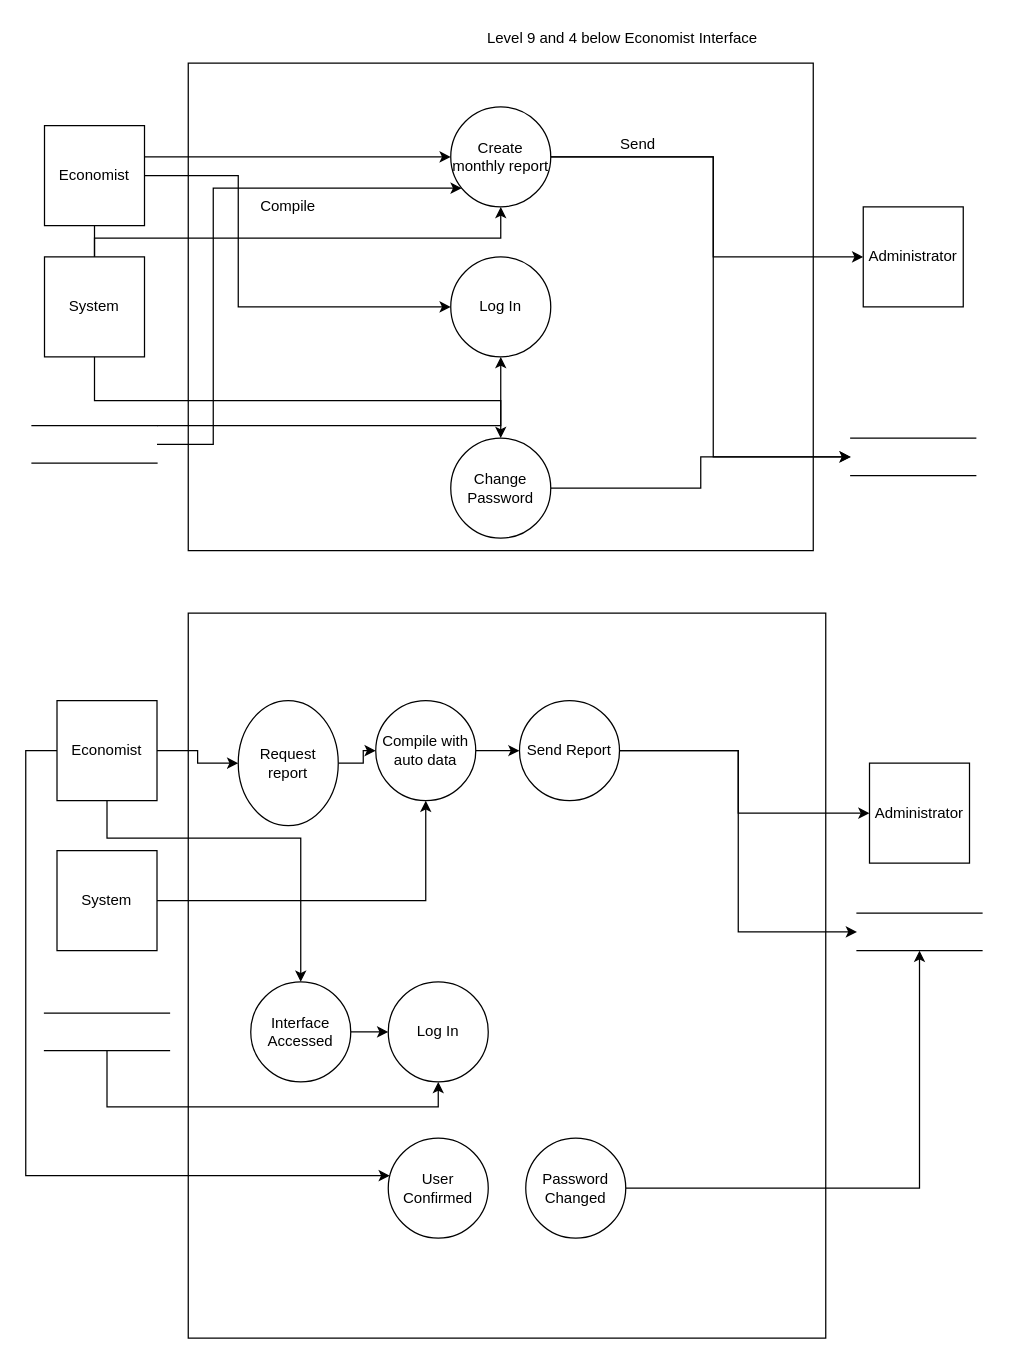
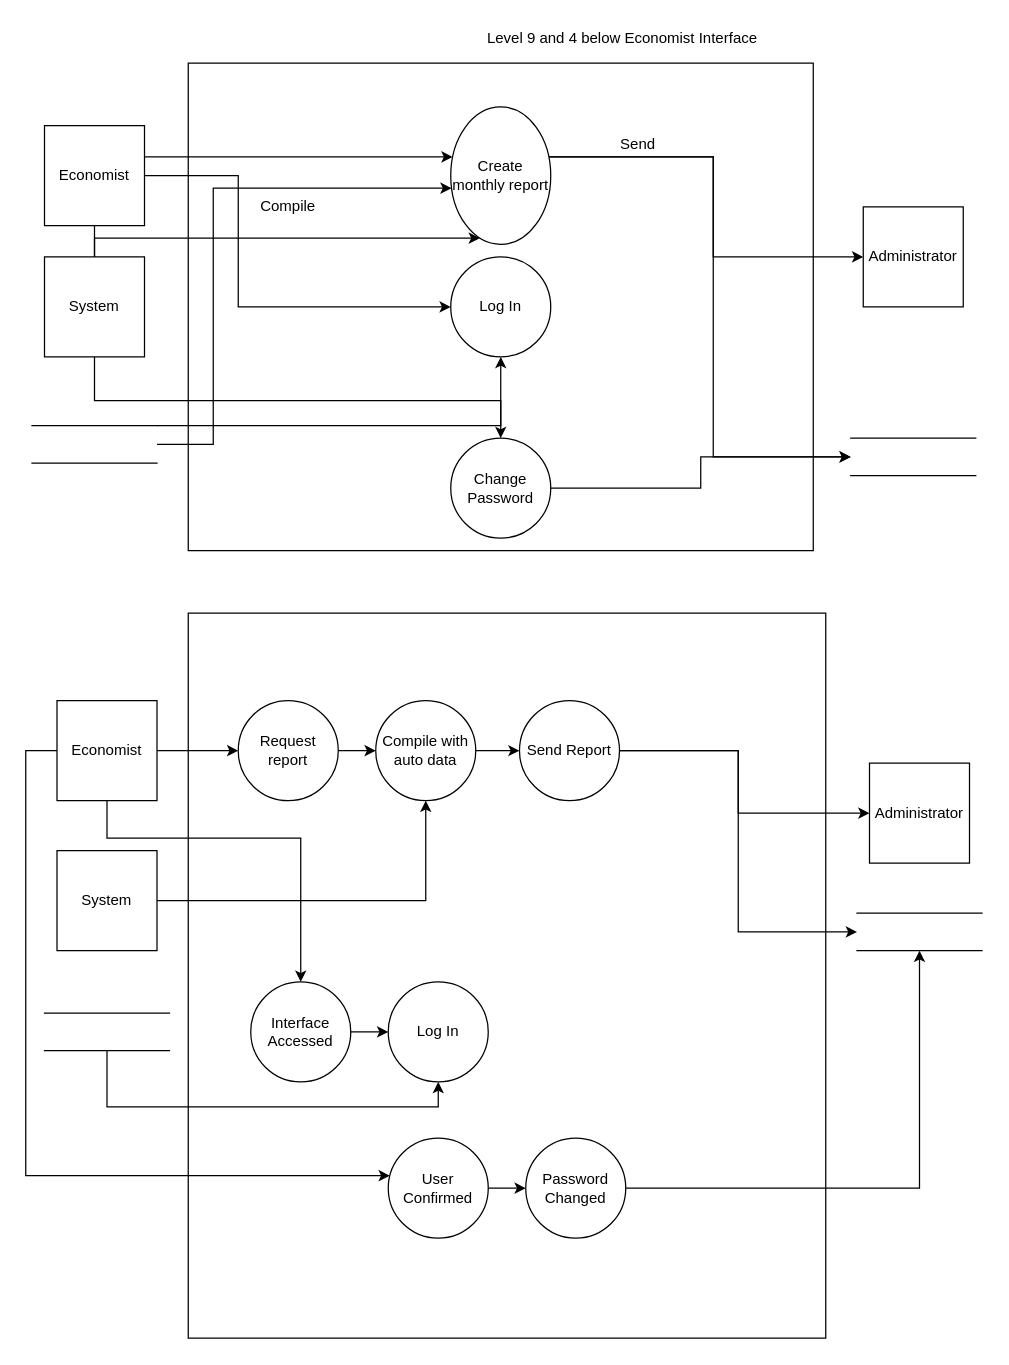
  <mxCell id="0" />
  <mxCell id="1" parent="0" />
  <mxCell id="2" value="" style="rounded=0;whiteSpace=wrap;html=1;" vertex="1" parent="1"><mxGeometry x="150" y="490" width="510" height="580" as="geometry" /></mxCell>
  <mxCell id="3" value="" style="rounded=0;whiteSpace=wrap;html=1;" vertex="1" parent="1"><mxGeometry x="150" y="50" width="500" height="390" as="geometry" /></mxCell>
  <mxCell id="4" style="edgeStyle=orthogonalEdgeStyle;rounded=0;orthogonalLoop=1;jettySize=auto;html=1;" edge="1" parent="1" source="7" target="10"><mxGeometry relative="1" as="geometry"><Array as="points"><mxPoint x="190" y="125" /><mxPoint x="190" y="125" /></Array></mxGeometry></mxCell>
  <mxCell id="5" style="edgeStyle=orthogonalEdgeStyle;rounded=0;orthogonalLoop=1;jettySize=auto;html=1;entryX=0;entryY=0.5;entryDx=0;entryDy=0;" edge="1" parent="1" source="7" target="11"><mxGeometry relative="1" as="geometry"><Array as="points"><mxPoint x="190" y="140" /><mxPoint x="190" y="245" /></Array></mxGeometry></mxCell>
  <mxCell id="6" style="edgeStyle=orthogonalEdgeStyle;rounded=0;orthogonalLoop=1;jettySize=auto;html=1;" edge="1" parent="1" source="7" target="13"><mxGeometry relative="1" as="geometry"><Array as="points"><mxPoint x="75" y="320" /><mxPoint x="400" y="320" /></Array></mxGeometry></mxCell>
  <mxCell id="7" value="Economist" style="whiteSpace=wrap;html=1;aspect=fixed;" vertex="1" parent="1"><mxGeometry x="35" y="100" width="80" height="80" as="geometry" /></mxCell>
  <mxCell id="8" style="edgeStyle=orthogonalEdgeStyle;rounded=0;orthogonalLoop=1;jettySize=auto;html=1;entryX=0;entryY=0.5;entryDx=0;entryDy=0;" edge="1" parent="1" source="10" target="20"><mxGeometry relative="1" as="geometry"><Array as="points"><mxPoint x="570" y="125" /><mxPoint x="570" y="205" /></Array></mxGeometry></mxCell>
  <mxCell id="9" style="edgeStyle=orthogonalEdgeStyle;rounded=0;orthogonalLoop=1;jettySize=auto;html=1;entryX=0;entryY=0.5;entryDx=0;entryDy=0;" edge="1" parent="1" source="10" target="19"><mxGeometry relative="1" as="geometry"><Array as="points"><mxPoint x="570" y="125" /><mxPoint x="570" y="365" /></Array></mxGeometry></mxCell>
- <mxCell id="10" value="Create monthly report" style="ellipse;whiteSpace=wrap;html=1;aspect=fixed;" vertex="1" parent="1"><mxGeometry x="360" y="85" width="80" height="80" as="geometry" /></mxCell>
+ <mxCell id="10" value="Create monthly report" style="ellipse;whiteSpace=wrap;html=1;aspect=fixed;" vertex="1" parent="1"><mxGeometry x="360" y="85" width="80" height="110" as="geometry" /></mxCell>
  <mxCell id="11" value="Log In" style="ellipse;whiteSpace=wrap;html=1;aspect=fixed;" vertex="1" parent="1"><mxGeometry x="360" y="205" width="80" height="80" as="geometry" /></mxCell>
  <mxCell id="12" style="edgeStyle=orthogonalEdgeStyle;rounded=0;orthogonalLoop=1;jettySize=auto;html=1;entryX=0;entryY=0.5;entryDx=0;entryDy=0;" edge="1" parent="1" source="13" target="19"><mxGeometry relative="1" as="geometry" /></mxCell>
  <mxCell id="13" value="Change Password" style="ellipse;whiteSpace=wrap;html=1;aspect=fixed;" vertex="1" parent="1"><mxGeometry x="360" y="350" width="80" height="80" as="geometry" /></mxCell>
  <mxCell id="14" style="edgeStyle=orthogonalEdgeStyle;rounded=0;orthogonalLoop=1;jettySize=auto;html=1;" edge="1" parent="1" source="15" target="10"><mxGeometry relative="1" as="geometry"><Array as="points"><mxPoint x="75" y="190" /><mxPoint x="400" y="190" /></Array></mxGeometry></mxCell>
  <mxCell id="15" value="System" style="whiteSpace=wrap;html=1;aspect=fixed;" vertex="1" parent="1"><mxGeometry x="35" y="205" width="80" height="80" as="geometry" /></mxCell>
  <mxCell id="16" style="edgeStyle=orthogonalEdgeStyle;rounded=0;orthogonalLoop=1;jettySize=auto;html=1;entryX=0.5;entryY=1;entryDx=0;entryDy=0;" edge="1" parent="1" source="18" target="11"><mxGeometry relative="1" as="geometry"><Array as="points"><mxPoint x="400" y="340" /></Array></mxGeometry></mxCell>
  <mxCell id="17" style="edgeStyle=orthogonalEdgeStyle;rounded=0;orthogonalLoop=1;jettySize=auto;html=1;" edge="1" parent="1" source="18" target="10"><mxGeometry relative="1" as="geometry"><Array as="points"><mxPoint x="170" y="355" /><mxPoint x="170" y="150" /></Array></mxGeometry></mxCell>
  <mxCell id="18" value="" style="html=1;dashed=0;whitespace=wrap;shape=partialRectangle;right=0;left=0;fillColor=none;" vertex="1" parent="1"><mxGeometry x="25" y="340" width="100" height="30" as="geometry" /></mxCell>
  <mxCell id="19" value="" style="html=1;dashed=0;whitespace=wrap;shape=partialRectangle;right=0;left=0;fillColor=none;" vertex="1" parent="1"><mxGeometry x="680" y="350" width="100" height="30" as="geometry" /></mxCell>
  <mxCell id="20" value="Administrator" style="whiteSpace=wrap;html=1;aspect=fixed;" vertex="1" parent="1"><mxGeometry x="690" y="165" width="80" height="80" as="geometry" /></mxCell>
  <mxCell id="21" value="Send" style="text;html=1;strokeColor=none;fillColor=none;align=center;verticalAlign=middle;whiteSpace=wrap;rounded=0;" vertex="1" parent="1"><mxGeometry x="490" y="105" width="40" height="20" as="geometry" /></mxCell>
  <mxCell id="22" value="Compile" style="text;html=1;strokeColor=none;fillColor=none;align=center;verticalAlign=middle;whiteSpace=wrap;rounded=0;" vertex="1" parent="1"><mxGeometry x="210" y="155" width="40" height="20" as="geometry" /></mxCell>
  <mxCell id="23" style="edgeStyle=orthogonalEdgeStyle;rounded=0;orthogonalLoop=1;jettySize=auto;html=1;" edge="1" parent="1" source="26" target="34"><mxGeometry relative="1" as="geometry" /></mxCell>
  <mxCell id="24" style="edgeStyle=orthogonalEdgeStyle;rounded=0;orthogonalLoop=1;jettySize=auto;html=1;" edge="1" parent="1" source="26" target="44"><mxGeometry relative="1" as="geometry"><Array as="points"><mxPoint x="20" y="600" /><mxPoint x="20" y="940" /></Array></mxGeometry></mxCell>
  <mxCell id="25" style="edgeStyle=orthogonalEdgeStyle;rounded=0;orthogonalLoop=1;jettySize=auto;html=1;" edge="1" parent="1" source="26" target="41"><mxGeometry relative="1" as="geometry"><Array as="points"><mxPoint x="85" y="670" /><mxPoint x="240" y="670" /></Array></mxGeometry></mxCell>
  <mxCell id="26" value="Economist" style="whiteSpace=wrap;html=1;aspect=fixed;" vertex="1" parent="1"><mxGeometry x="45" y="560" width="80" height="80" as="geometry" /></mxCell>
  <mxCell id="27" style="edgeStyle=orthogonalEdgeStyle;rounded=0;orthogonalLoop=1;jettySize=auto;html=1;" edge="1" parent="1" source="28" target="36"><mxGeometry relative="1" as="geometry" /></mxCell>
  <mxCell id="28" value="System" style="whiteSpace=wrap;html=1;aspect=fixed;" vertex="1" parent="1"><mxGeometry x="45" y="680" width="80" height="80" as="geometry" /></mxCell>
  <mxCell id="29" style="edgeStyle=orthogonalEdgeStyle;rounded=0;orthogonalLoop=1;jettySize=auto;html=1;entryX=0.5;entryY=1;entryDx=0;entryDy=0;" edge="1" parent="1" source="30" target="42"><mxGeometry relative="1" as="geometry"><Array as="points"><mxPoint x="85" y="885" /><mxPoint x="350" y="885" /></Array></mxGeometry></mxCell>
  <mxCell id="30" value="" style="html=1;dashed=0;whitespace=wrap;shape=partialRectangle;right=0;left=0;fillColor=none;" vertex="1" parent="1"><mxGeometry x="35" y="810" width="100" height="30" as="geometry" /></mxCell>
  <mxCell id="31" value="Administrator" style="whiteSpace=wrap;html=1;aspect=fixed;" vertex="1" parent="1"><mxGeometry x="695" y="610" width="80" height="80" as="geometry" /></mxCell>
  <mxCell id="32" value="" style="html=1;dashed=0;whitespace=wrap;shape=partialRectangle;right=0;left=0;fillColor=none;" vertex="1" parent="1"><mxGeometry x="685" y="730" width="100" height="30" as="geometry" /></mxCell>
  <mxCell id="33" value="" style="edgeStyle=orthogonalEdgeStyle;rounded=0;orthogonalLoop=1;jettySize=auto;html=1;" edge="1" parent="1" source="34" target="36"><mxGeometry relative="1" as="geometry" /></mxCell>
- <mxCell id="34" value="Request report" style="ellipse;whiteSpace=wrap;html=1;aspect=fixed;" vertex="1" parent="1"><mxGeometry x="190" y="560" width="80" height="100" as="geometry" /></mxCell>
+ <mxCell id="34" value="Request report" style="ellipse;whiteSpace=wrap;html=1;aspect=fixed;" vertex="1" parent="1"><mxGeometry x="190" y="560" width="80" height="80" as="geometry" /></mxCell>
  <mxCell id="35" value="" style="edgeStyle=orthogonalEdgeStyle;rounded=0;orthogonalLoop=1;jettySize=auto;html=1;" edge="1" parent="1" source="36" target="39"><mxGeometry relative="1" as="geometry" /></mxCell>
  <mxCell id="36" value="Compile with auto data" style="ellipse;whiteSpace=wrap;html=1;aspect=fixed;" vertex="1" parent="1"><mxGeometry x="300" y="560" width="80" height="80" as="geometry" /></mxCell>
  <mxCell id="37" style="edgeStyle=orthogonalEdgeStyle;rounded=0;orthogonalLoop=1;jettySize=auto;html=1;" edge="1" parent="1" source="39" target="31"><mxGeometry relative="1" as="geometry"><Array as="points"><mxPoint x="590" y="600" /><mxPoint x="590" y="650" /></Array></mxGeometry></mxCell>
  <mxCell id="38" style="edgeStyle=orthogonalEdgeStyle;rounded=0;orthogonalLoop=1;jettySize=auto;html=1;entryX=0;entryY=0.5;entryDx=0;entryDy=0;" edge="1" parent="1" source="39" target="32"><mxGeometry relative="1" as="geometry" /></mxCell>
  <mxCell id="39" value="Send Report" style="ellipse;whiteSpace=wrap;html=1;aspect=fixed;" vertex="1" parent="1"><mxGeometry x="415" y="560" width="80" height="80" as="geometry" /></mxCell>
  <mxCell id="40" value="" style="edgeStyle=orthogonalEdgeStyle;rounded=0;orthogonalLoop=1;jettySize=auto;html=1;" edge="1" parent="1" source="41" target="42"><mxGeometry relative="1" as="geometry" /></mxCell>
  <mxCell id="41" value="Interface Accessed" style="ellipse;whiteSpace=wrap;html=1;aspect=fixed;" vertex="1" parent="1"><mxGeometry x="200" y="785" width="80" height="80" as="geometry" /></mxCell>
  <mxCell id="42" value="Log In" style="ellipse;whiteSpace=wrap;html=1;aspect=fixed;" vertex="1" parent="1"><mxGeometry x="310" y="785" width="80" height="80" as="geometry" /></mxCell>
+ <mxCell id="43" value="" style="edgeStyle=orthogonalEdgeStyle;rounded=0;orthogonalLoop=1;jettySize=auto;html=1;" edge="1" parent="1" source="44" target="46"><mxGeometry relative="1" as="geometry" /></mxCell>
  <mxCell id="44" value="User Confirmed" style="ellipse;whiteSpace=wrap;html=1;aspect=fixed;" vertex="1" parent="1"><mxGeometry x="310" y="910" width="80" height="80" as="geometry" /></mxCell>
  <mxCell id="45" style="edgeStyle=orthogonalEdgeStyle;rounded=0;orthogonalLoop=1;jettySize=auto;html=1;" edge="1" parent="1" source="46" target="32"><mxGeometry relative="1" as="geometry" /></mxCell>
  <mxCell id="46" value="Password Changed" style="ellipse;whiteSpace=wrap;html=1;aspect=fixed;" vertex="1" parent="1"><mxGeometry x="420" y="910" width="80" height="80" as="geometry" /></mxCell>
  <mxCell id="47" value="Level 9 and 4 below Economist Interface" style="text;html=1;strokeColor=none;fillColor=none;align=center;verticalAlign=middle;whiteSpace=wrap;rounded=0;" vertex="1" parent="1"><mxGeometry x="365" y="20" width="265" height="20" as="geometry" /></mxCell>
